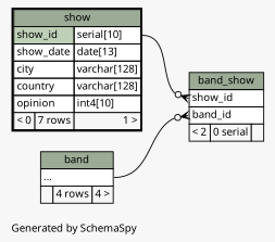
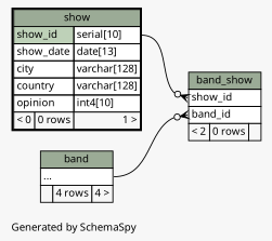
  digraph {
    bgcolor="#f7f7f7"
    fontname="Noto Sans"
    fontsize=11
    label="\nGenerated by SchemaSpy"
    labeljust=l
    nodesep=0.18
    rankdir=RL
    ranksep=0.46
    node [fontname="Noto Sans" fontsize=11 shape=plaintext]
    edge [arrowhead=none arrowsize=0.8 arrowtail=crowodot dir=back fontname="Noto Sans"]
-   n1 [label=<     <TABLE BORDER="0" CELLBORDER="1" CELLSPACING="0" BGCOLOR="#ffffff">       <TR><TD COLSPAN="3" BGCOLOR="#9bab96" ALIGN="CENTER">band_show</TD></TR>       <TR><TD PORT="show_id" COLSPAN="3" ALIGN="LEFT">show_id</TD></TR>       <TR><TD PORT="band_id" COLSPAN="3" ALIGN="LEFT">band_id</TD></TR>       <TR><TD ALIGN="LEFT" BGCOLOR="#f7f7f7">&lt; 2</TD><TD ALIGN="RIGHT" BGCOLOR="#f7f7f7">0 serial</TD><TD ALIGN="RIGHT" BGCOLOR="#f7f7f7">  </TD></TR>     </TABLE>>]
+   n1 [label=<     <TABLE BORDER="0" CELLBORDER="1" CELLSPACING="0" BGCOLOR="#ffffff">       <TR><TD COLSPAN="3" BGCOLOR="#9bab96" ALIGN="CENTER">band_show</TD></TR>       <TR><TD PORT="show_id" COLSPAN="3" ALIGN="LEFT">show_id</TD></TR>       <TR><TD PORT="band_id" COLSPAN="3" ALIGN="LEFT">band_id</TD></TR>       <TR><TD ALIGN="LEFT" BGCOLOR="#f7f7f7">&lt; 2</TD><TD ALIGN="RIGHT" BGCOLOR="#f7f7f7">0 rows</TD><TD ALIGN="RIGHT" BGCOLOR="#f7f7f7">  </TD></TR>     </TABLE>>]
    n2 [label=<     <TABLE BORDER="0" CELLBORDER="1" CELLSPACING="0" BGCOLOR="#ffffff">       <TR><TD COLSPAN="3" BGCOLOR="#9bab96" ALIGN="CENTER">band</TD></TR>       <TR><TD PORT="elipses" COLSPAN="3" ALIGN="LEFT">...</TD></TR>       <TR><TD ALIGN="LEFT" BGCOLOR="#f7f7f7">  </TD><TD ALIGN="RIGHT" BGCOLOR="#f7f7f7">4 rows</TD><TD ALIGN="RIGHT" BGCOLOR="#f7f7f7">4 &gt;</TD></TR>     </TABLE>>]
-   n3 [label=<     <TABLE BORDER="2" CELLBORDER="1" CELLSPACING="0" BGCOLOR="#ffffff">       <TR><TD COLSPAN="3" BGCOLOR="#9bab96" ALIGN="CENTER">show</TD></TR>       <TR><TD PORT="show_id" COLSPAN="2" BGCOLOR="#bed1b8" ALIGN="LEFT">show_id</TD><TD PORT="show_id.type" ALIGN="LEFT">serial[10]</TD></TR>       <TR><TD PORT="show_date" COLSPAN="2" ALIGN="LEFT">show_date</TD><TD PORT="show_date.type" ALIGN="LEFT">date[13]</TD></TR>       <TR><TD PORT="city" COLSPAN="2" ALIGN="LEFT">city</TD><TD PORT="city.type" ALIGN="LEFT">varchar[128]</TD></TR>       <TR><TD PORT="country" COLSPAN="2" ALIGN="LEFT">country</TD><TD PORT="country.type" ALIGN="LEFT">varchar[128]</TD></TR>       <TR><TD PORT="opinion" COLSPAN="2" ALIGN="LEFT">opinion</TD><TD PORT="opinion.type" ALIGN="LEFT">int4[10]</TD></TR>       <TR><TD ALIGN="LEFT" BGCOLOR="#f7f7f7">&lt; 0</TD><TD ALIGN="RIGHT" BGCOLOR="#f7f7f7">7 rows</TD><TD ALIGN="RIGHT" BGCOLOR="#f7f7f7">1 &gt;</TD></TR>     </TABLE>>]
+   n3 [label=<     <TABLE BORDER="2" CELLBORDER="1" CELLSPACING="0" BGCOLOR="#ffffff">       <TR><TD COLSPAN="3" BGCOLOR="#9bab96" ALIGN="CENTER">show</TD></TR>       <TR><TD PORT="show_id" COLSPAN="2" BGCOLOR="#bed1b8" ALIGN="LEFT">show_id</TD><TD PORT="show_id.type" ALIGN="LEFT">serial[10]</TD></TR>       <TR><TD PORT="show_date" COLSPAN="2" ALIGN="LEFT">show_date</TD><TD PORT="show_date.type" ALIGN="LEFT">date[13]</TD></TR>       <TR><TD PORT="city" COLSPAN="2" ALIGN="LEFT">city</TD><TD PORT="city.type" ALIGN="LEFT">varchar[128]</TD></TR>       <TR><TD PORT="country" COLSPAN="2" ALIGN="LEFT">country</TD><TD PORT="country.type" ALIGN="LEFT">varchar[128]</TD></TR>       <TR><TD PORT="opinion" COLSPAN="2" ALIGN="LEFT">opinion</TD><TD PORT="opinion.type" ALIGN="LEFT">int4[10]</TD></TR>       <TR><TD ALIGN="LEFT" BGCOLOR="#f7f7f7">&lt; 0</TD><TD ALIGN="RIGHT" BGCOLOR="#f7f7f7">0 rows</TD><TD ALIGN="RIGHT" BGCOLOR="#f7f7f7">1 &gt;</TD></TR>     </TABLE>>]
    n1 -> n2 [headport="elipses:e" tailport="band_id:w"]
    n1 -> n3 [headport="show_id.type:e" tailport="show_id:w"]
  }
